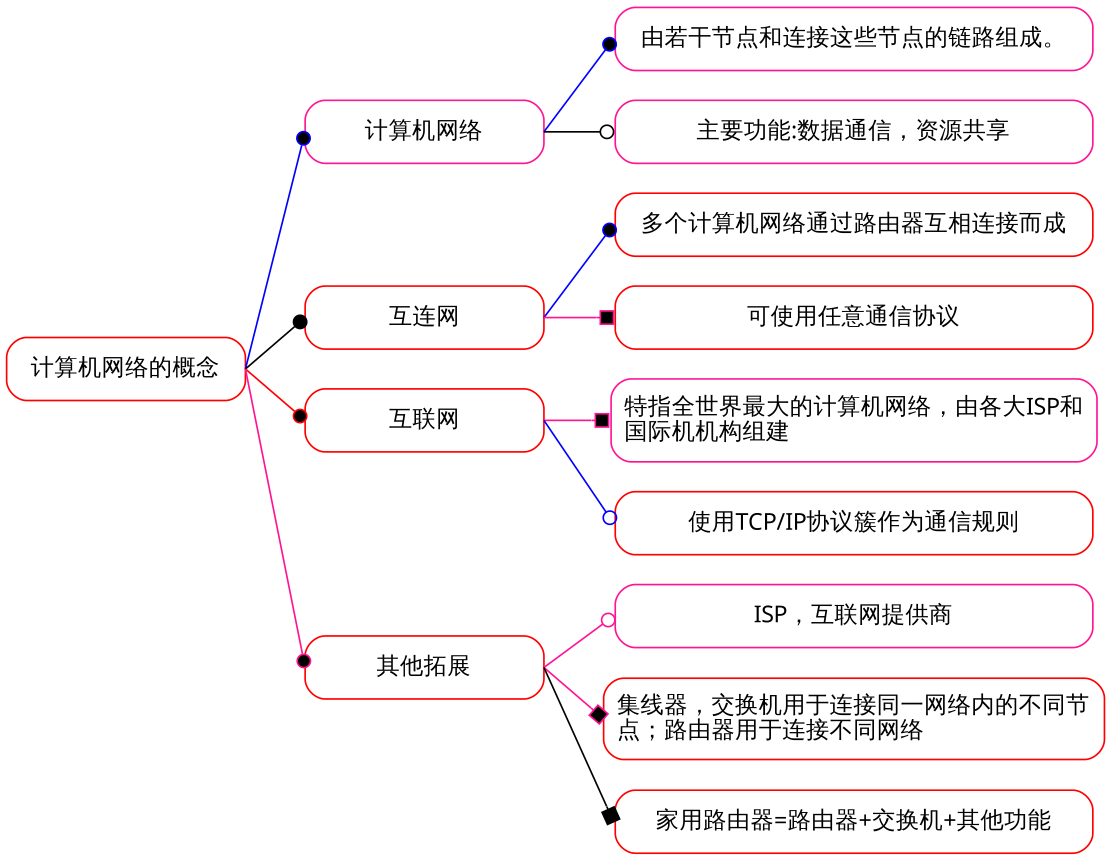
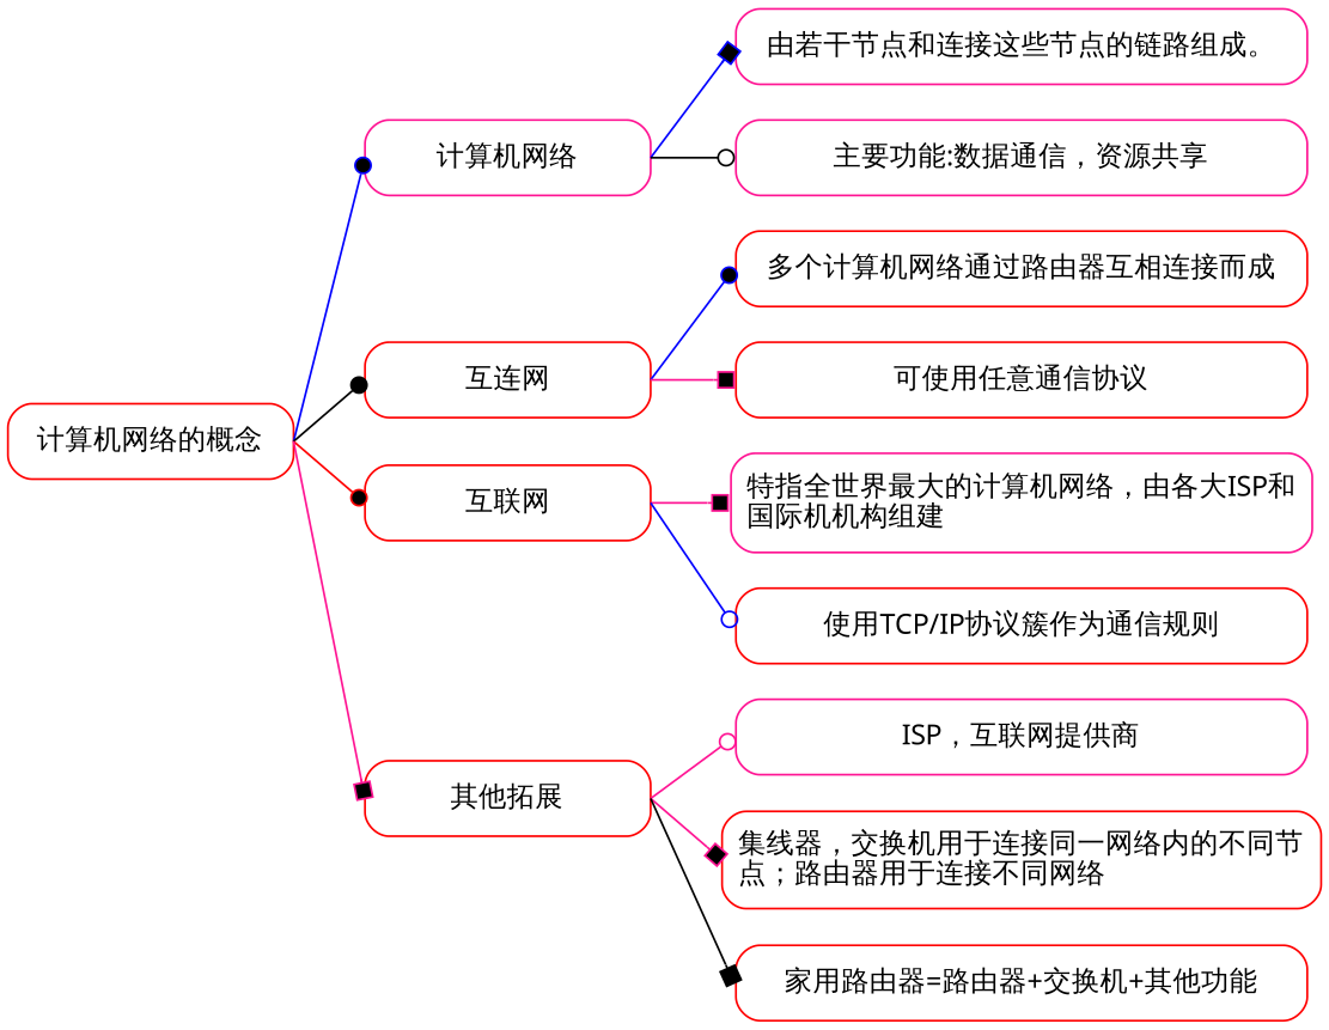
  digraph {
    "-gg-rough"=false
    "-gg-text-alignment"=l
    bgcolor=white
    color="#000000ff"
    fillcolor=lightgrey
    fontname="Helvetica Neue"
    labeljust=l
    labelloc=t
    rankdir=LR
    splines=line
    style=rounded
    node ["-gg-text-alignment"=l color=red fillcolor=lightgrey fontname="Helvetica Neue" shape=record style=rounded]
    edge ["-gg-text-alignment"=l arrowhead=dot arrowtail=normal color=deeppink fillcolor=black fontname="Helvetica Neue" headport=w tailport=e]
    n1 [height=0.51389 label="计算机网络的概念" width=2]
    n2 [color=deeppink height=0.51389 label="计算机网络" width=2]
    n3 [height=0.51389 label="互连网" width=2]
    n4 [height=0.51389 label="互联网" width=2]
    n5 [height=0.51389 label="其他拓展" width=2]
    n6 [color=deeppink height=0.51389 label="由若干节点和连接这些节点的链路组成。" width=4]
    n7 [color=deeppink height=0.51389 label="主要功能:数据通信，资源共享" width=4]
    n8 [height=0.51389 label="多个计算机网络通过路由器互相连接而成" width=4]
    n9 [height=0.51389 label="可使用任意通信协议" width=4]
    n10 [color=deeppink height=0.67489 label="特指全世界最大的计算机网络，由各大ISP和\l国际机机构组建\l" width=4.0246]
    n11 [height=0.51389 label="使用TCP/IP协议簇作为通信规则" width=4]
    n12 [color=deeppink height=0.51389 label="ISP，互联网提供商" width=4]
    n13 [height=0.66945 label="集线器，交换机用于连接同一网络内的不同节\l点；路由器用于连接不同网络\l" width=4.1111]
    n14 [height=0.51389 label="家用路由器=路由器+交换机+其他功能" width=4]
    n1 -> n2 [color=blue]
    n1 -> n3 [color=black]
    n1 -> n4 [color=red]
-   n1 -> n5
-   n2 -> n6 [color=blue]
+   n1 -> n5 [arrowhead=box]
+   n2 -> n6 [arrowhead=box color=blue]
    n2 -> n7 [arrowhead=odot color=black]
    n3 -> n8 [color=blue]
    n3 -> n9 [arrowhead=box]
    n4 -> n10 [arrowhead=box]
    n4 -> n11 [arrowhead=odot color=blue]
    n5 -> n12 [arrowhead=odot]
    n5 -> n13 [arrowhead=box]
    n5 -> n14 [arrowhead=box color=black]
  }
